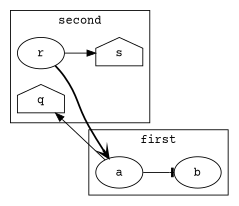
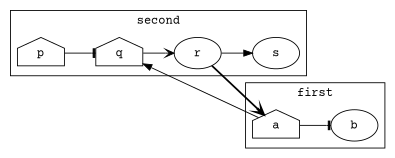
  digraph {
    fontname="Courier Prime"
    rankdir=LR
    node [fontname="Courier Prime" shape=house]
    edge [arrowhead=tee fontname="Courier Prime"]
+   p
    q
    r [shape=ellipse]
-   s
-   a [shape=ellipse]
+   s [shape=ellipse]
+   a
    b [shape=ellipse]
    subgraph cluster_1 {
      label=second
+     p
      q
      r
      s
    }
    subgraph cluster_2 {
      label=first
      a
      b
    }
+   p -> q
+   q -> r [arrowhead=vee]
    r -> s [arrowhead=normal]
    r -> a [arrowhead=vee style=bold]
    a -> q [arrowhead=normal]
    a -> b
  }
